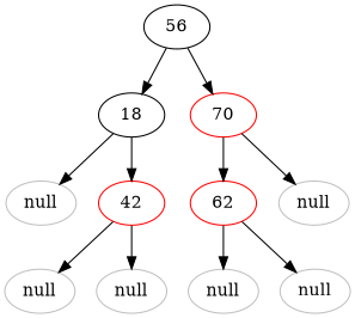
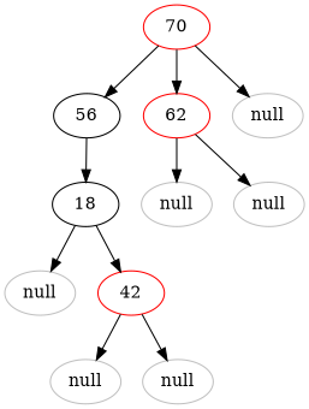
  digraph {
    node [color=gray]
    n1 [color=black label=56]
    18 [color=black]
    70 [color=red]
    n4 [label=null]
    42 [color=red]
    62 [color=red]
    n7 [label=null]
    n8 [label=null]
    n9 [label=null]
    n10 [label=null]
    n11 [label=null]
    n1 -> 18
-   n1 -> 70
+   70 -> n1
    18 -> n4
    18 -> 42
    70 -> 62
    70 -> n7
    42 -> n8
    42 -> n9
    62 -> n10
    62 -> n11
  }
